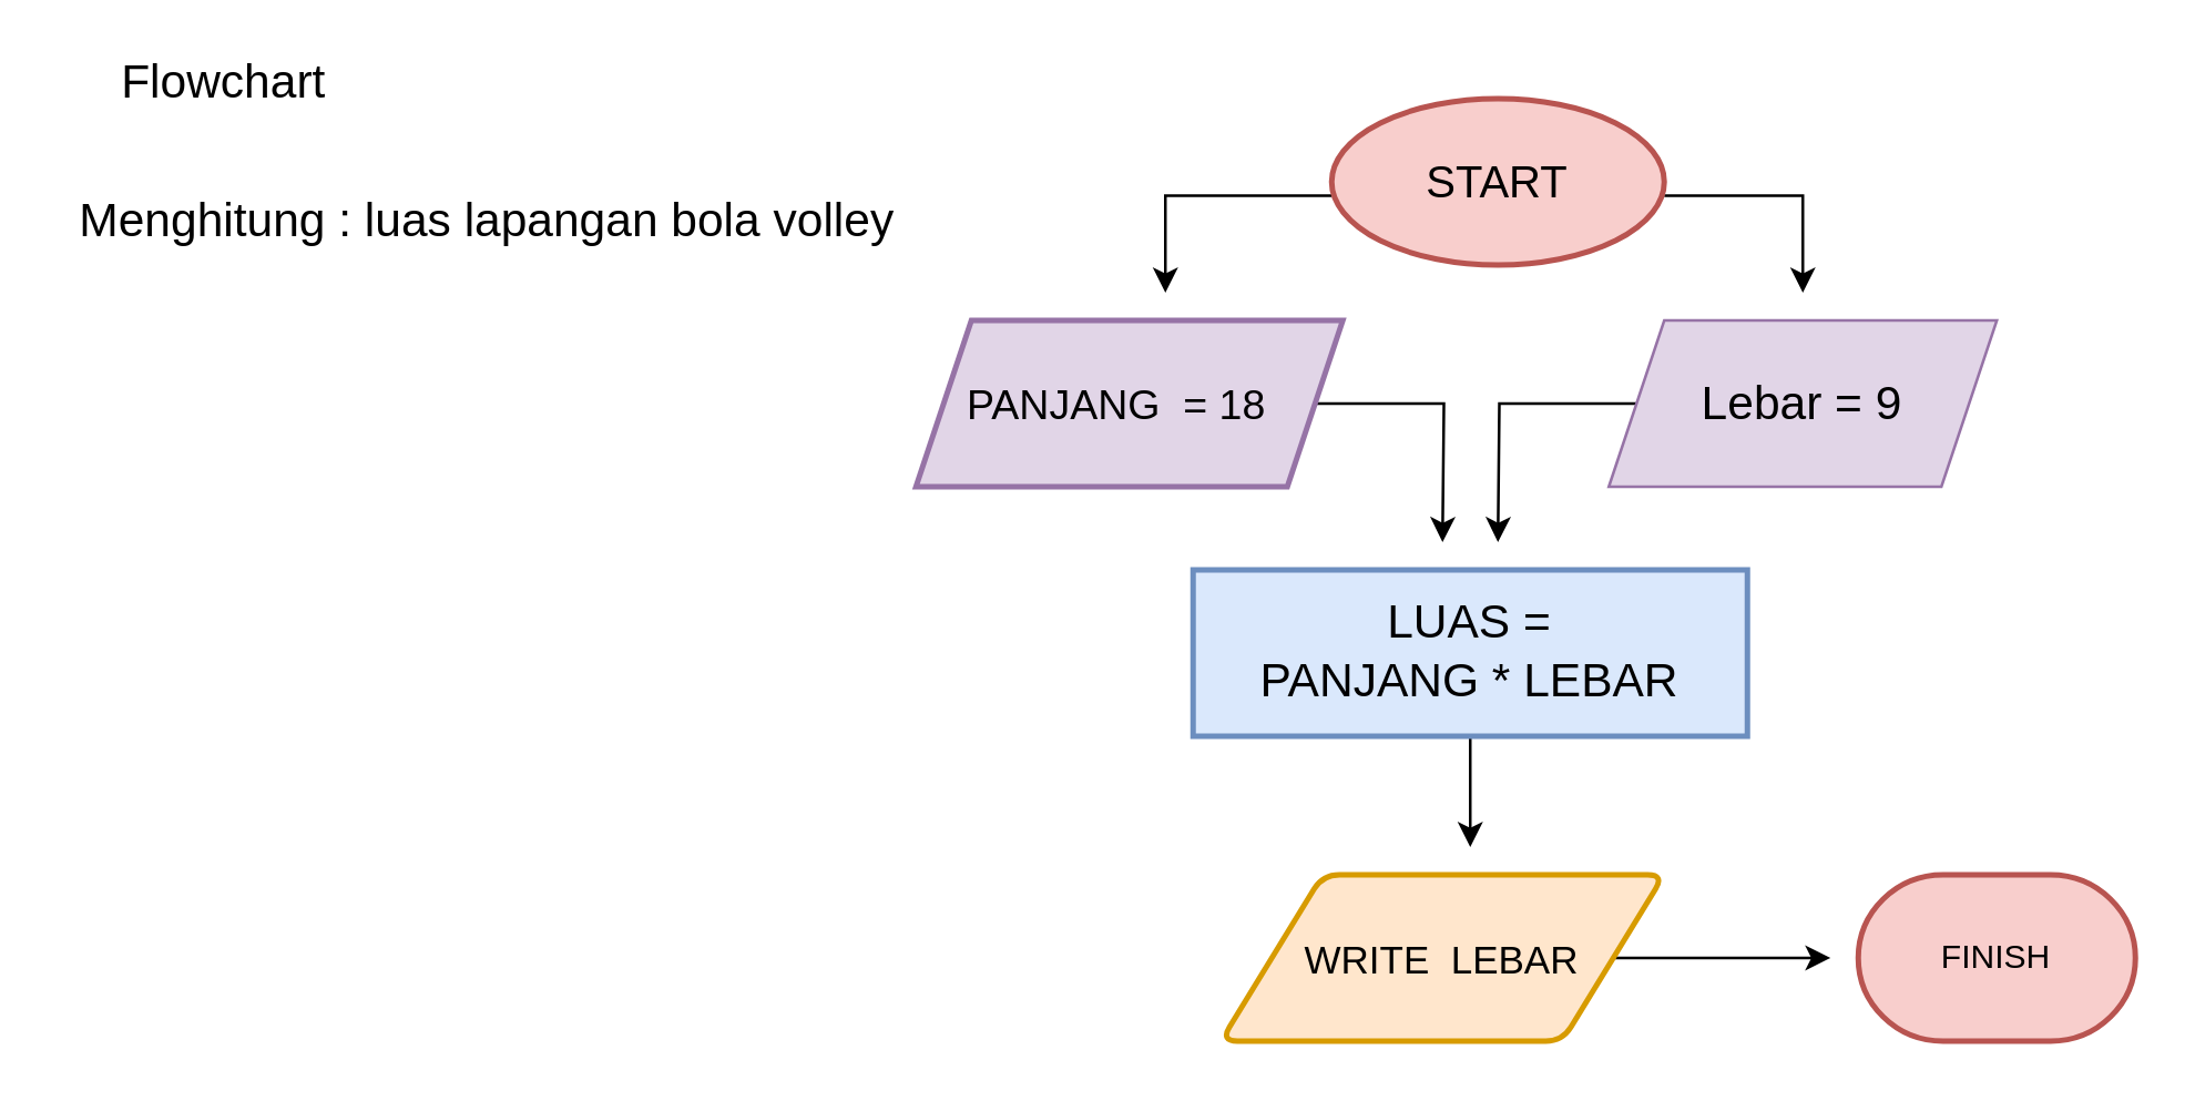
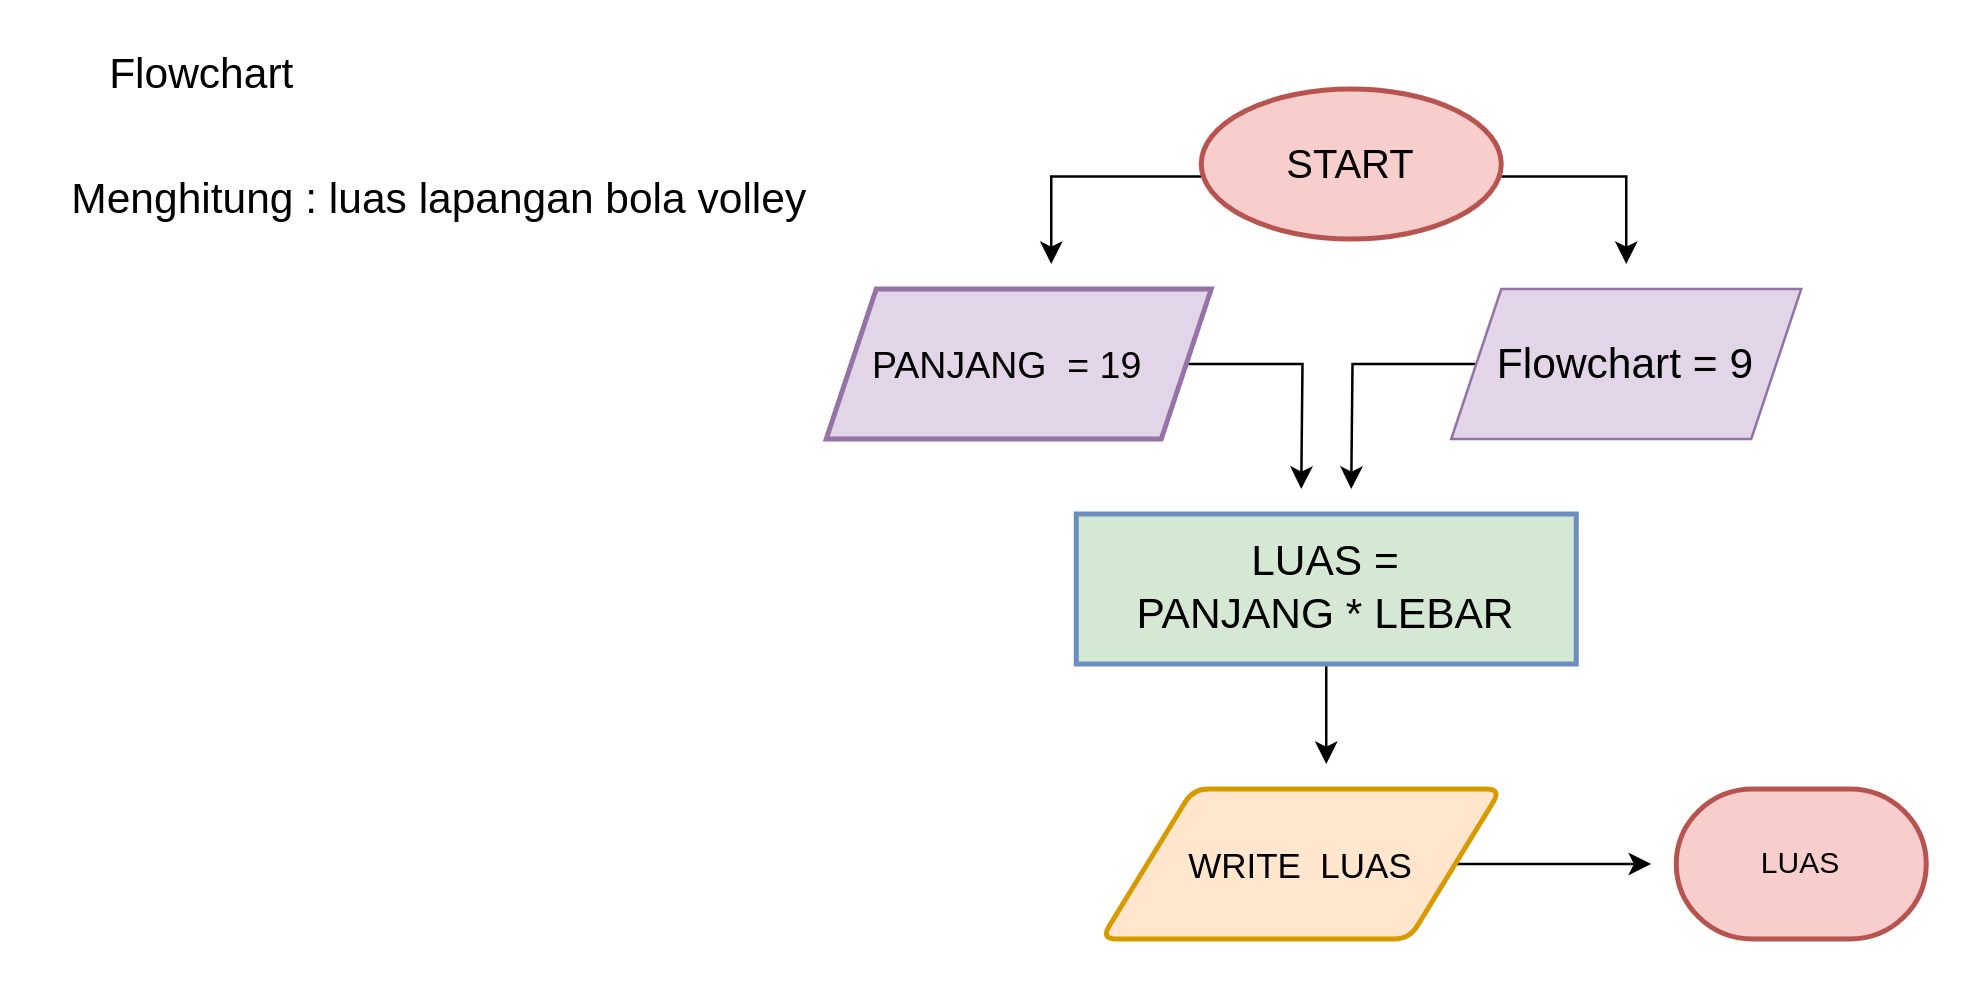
  <mxCell id="0" />
  <mxCell id="1" parent="0" />
- <mxCell id="2" value="FINISH" style="strokeWidth=2;html=1;shape=mxgraph.flowchart.terminator;whiteSpace=wrap;fillColor=#f8cecc;strokeColor=#b85450;" parent="1" vertex="1"><mxGeometry x="670" y="315" width="100" height="60" as="geometry" /></mxCell>
+ <mxCell id="2" value="LUAS" style="strokeWidth=2;html=1;shape=mxgraph.flowchart.terminator;whiteSpace=wrap;fillColor=#f8cecc;strokeColor=#b85450;" parent="1" vertex="1"><mxGeometry x="670" y="315" width="100" height="60" as="geometry" /></mxCell>
  <mxCell id="3" style="edgeStyle=orthogonalEdgeStyle;rounded=0;orthogonalLoop=1;jettySize=auto;html=1;fontSize=18;" parent="1" source="5" edge="1"><mxGeometry relative="1" as="geometry"><mxPoint x="420" y="105" as="targetPoint" /><Array as="points"><mxPoint x="420" y="70" /></Array></mxGeometry></mxCell>
  <mxCell id="4" style="edgeStyle=orthogonalEdgeStyle;rounded=0;orthogonalLoop=1;jettySize=auto;html=1;fontSize=15;" parent="1" source="5" edge="1"><mxGeometry relative="1" as="geometry"><mxPoint x="650" y="105" as="targetPoint" /><Array as="points"><mxPoint x="650" y="70" /><mxPoint x="650" y="105" /></Array></mxGeometry></mxCell>
  <mxCell id="5" value="&lt;font style=&quot;font-size: 16px&quot;&gt;START&lt;/font&gt;" style="strokeWidth=2;html=1;shape=mxgraph.flowchart.start_1;whiteSpace=wrap;fillColor=#f8cecc;strokeColor=#b85450;" parent="1" vertex="1"><mxGeometry x="480" y="35" width="120" height="60" as="geometry" /></mxCell>
  <mxCell id="6" style="edgeStyle=orthogonalEdgeStyle;rounded=0;orthogonalLoop=1;jettySize=auto;html=1;exitX=0.5;exitY=1;exitDx=0;exitDy=0;fontSize=14;" parent="1" source="7" edge="1"><mxGeometry relative="1" as="geometry"><mxPoint x="530" y="305" as="targetPoint" /></mxGeometry></mxCell>
- <mxCell id="7" value="&lt;font style=&quot;font-size: 17px&quot;&gt;LUAS = &lt;br&gt;PANJANG &lt;font style=&quot;font-size: 17px&quot;&gt;*&lt;/font&gt; LEBAR&lt;/font&gt;" style="whiteSpace=wrap;html=1;strokeWidth=2;fillColor=#dae8fc;strokeColor=#6c8ebf;" parent="1" vertex="1"><mxGeometry x="430" y="205" width="200" height="60" as="geometry" /></mxCell>
+ <mxCell id="7" value="&lt;font style=&quot;font-size: 17px&quot;&gt;LUAS = &lt;br&gt;PANJANG &lt;font style=&quot;font-size: 17px&quot;&gt;*&lt;/font&gt; LEBAR&lt;/font&gt;" style="whiteSpace=wrap;html=1;strokeWidth=2;fillColor=#d5e8d4;strokeColor=#6c8ebf;" parent="1" vertex="1"><mxGeometry x="430" y="205" width="200" height="60" as="geometry" /></mxCell>
  <mxCell id="8" style="edgeStyle=orthogonalEdgeStyle;rounded=0;orthogonalLoop=1;jettySize=auto;html=1;fontSize=14;" parent="1" source="9" edge="1"><mxGeometry relative="1" as="geometry"><mxPoint x="660" y="345" as="targetPoint" /></mxGeometry></mxCell>
- <mxCell id="9" value="&lt;font style=&quot;font-size: 14px&quot;&gt;&amp;nbsp;WRITE&amp;nbsp; LEBAR&amp;nbsp;&lt;/font&gt;" style="shape=parallelogram;html=1;strokeWidth=2;perimeter=parallelogramPerimeter;whiteSpace=wrap;rounded=1;arcSize=12;size=0.23;fontSize=16;fillColor=#ffe6cc;strokeColor=#d79b00;" parent="1" vertex="1"><mxGeometry x="440" y="315" width="160" height="60" as="geometry" /></mxCell>
+ <mxCell id="9" value="&lt;font style=&quot;font-size: 14px&quot;&gt;&amp;nbsp;WRITE&amp;nbsp; LUAS&amp;nbsp;&lt;/font&gt;" style="shape=parallelogram;html=1;strokeWidth=2;perimeter=parallelogramPerimeter;whiteSpace=wrap;rounded=1;arcSize=12;size=0.23;fontSize=16;fillColor=#ffe6cc;strokeColor=#d79b00;" parent="1" vertex="1"><mxGeometry x="440" y="315" width="160" height="60" as="geometry" /></mxCell>
  <mxCell id="10" style="edgeStyle=orthogonalEdgeStyle;rounded=0;orthogonalLoop=1;jettySize=auto;html=1;fontSize=15;" parent="1" source="11" edge="1"><mxGeometry relative="1" as="geometry"><mxPoint x="520" y="195" as="targetPoint" /></mxGeometry></mxCell>
- <mxCell id="11" value="&lt;font style=&quot;font-size: 16px&quot;&gt;&lt;font style=&quot;font-size: 15px&quot;&gt;PANJANG&amp;nbsp; = 18&amp;nbsp;&lt;/font&gt;&lt;font style=&quot;font-size: 16px&quot;&gt;&amp;nbsp;&lt;/font&gt;&lt;/font&gt;" style="shape=parallelogram;perimeter=parallelogramPerimeter;whiteSpace=wrap;html=1;fixedSize=1;strokeColor=#9673a6;strokeWidth=2;fillColor=#e1d5e7;" parent="1" vertex="1"><mxGeometry x="330" y="115" width="154" height="60" as="geometry" /></mxCell>
+ <mxCell id="11" value="&lt;font style=&quot;font-size: 16px&quot;&gt;&lt;font style=&quot;font-size: 15px&quot;&gt;PANJANG&amp;nbsp; = 19&amp;nbsp;&lt;/font&gt;&lt;font style=&quot;font-size: 16px&quot;&gt;&amp;nbsp;&lt;/font&gt;&lt;/font&gt;" style="shape=parallelogram;perimeter=parallelogramPerimeter;whiteSpace=wrap;html=1;fixedSize=1;strokeColor=#9673a6;strokeWidth=2;fillColor=#e1d5e7;" parent="1" vertex="1"><mxGeometry x="330" y="115" width="154" height="60" as="geometry" /></mxCell>
  <mxCell id="12" style="edgeStyle=orthogonalEdgeStyle;rounded=0;orthogonalLoop=1;jettySize=auto;html=1;fontSize=15;" parent="1" source="13" edge="1"><mxGeometry relative="1" as="geometry"><mxPoint x="540" y="195" as="targetPoint" /></mxGeometry></mxCell>
- <mxCell id="13" value="&lt;font style=&quot;font-size: 17px&quot;&gt;Lebar = 9&lt;/font&gt;" style="shape=parallelogram;perimeter=parallelogramPerimeter;whiteSpace=wrap;html=1;fixedSize=1;fontSize=18;fillColor=#e1d5e7;strokeColor=#9673a6;" parent="1" vertex="1"><mxGeometry x="580" y="115" width="140" height="60" as="geometry" /></mxCell>
+ <mxCell id="13" value="&lt;font style=&quot;font-size: 17px&quot;&gt;Flowchart = 9&lt;/font&gt;" style="shape=parallelogram;perimeter=parallelogramPerimeter;whiteSpace=wrap;html=1;fixedSize=1;fontSize=18;fillColor=#e1d5e7;strokeColor=#9673a6;" parent="1" vertex="1"><mxGeometry x="580" y="115" width="140" height="60" as="geometry" /></mxCell>
  <mxCell id="14" value="&lt;font style=&quot;font-size: 17px&quot;&gt;Flowchart&lt;/font&gt;" style="text;html=1;align=center;verticalAlign=middle;resizable=0;points=[];autosize=1;strokeColor=none;fillColor=none;fontSize=13;" vertex="1" parent="1"><mxGeometry x="35" y="20" width="90" height="20" as="geometry" /></mxCell>
  <mxCell id="15" value="Menghitung : luas lapangan bola volley" style="text;html=1;align=center;verticalAlign=middle;resizable=0;points=[];autosize=1;strokeColor=none;fillColor=none;fontSize=17;" vertex="1" parent="1"><mxGeometry x="20" y="65" width="310" height="30" as="geometry" /></mxCell>
